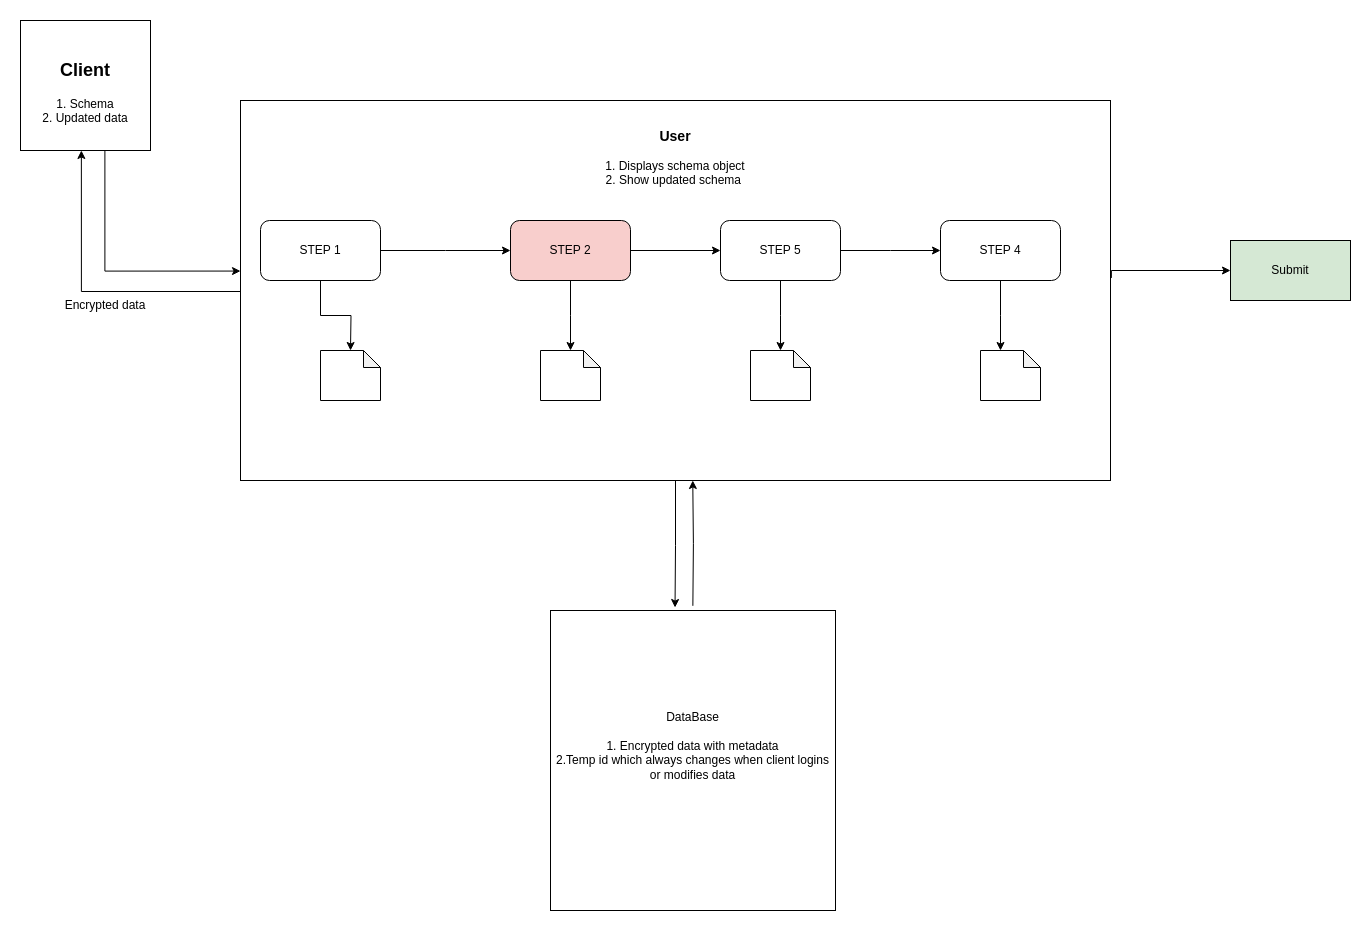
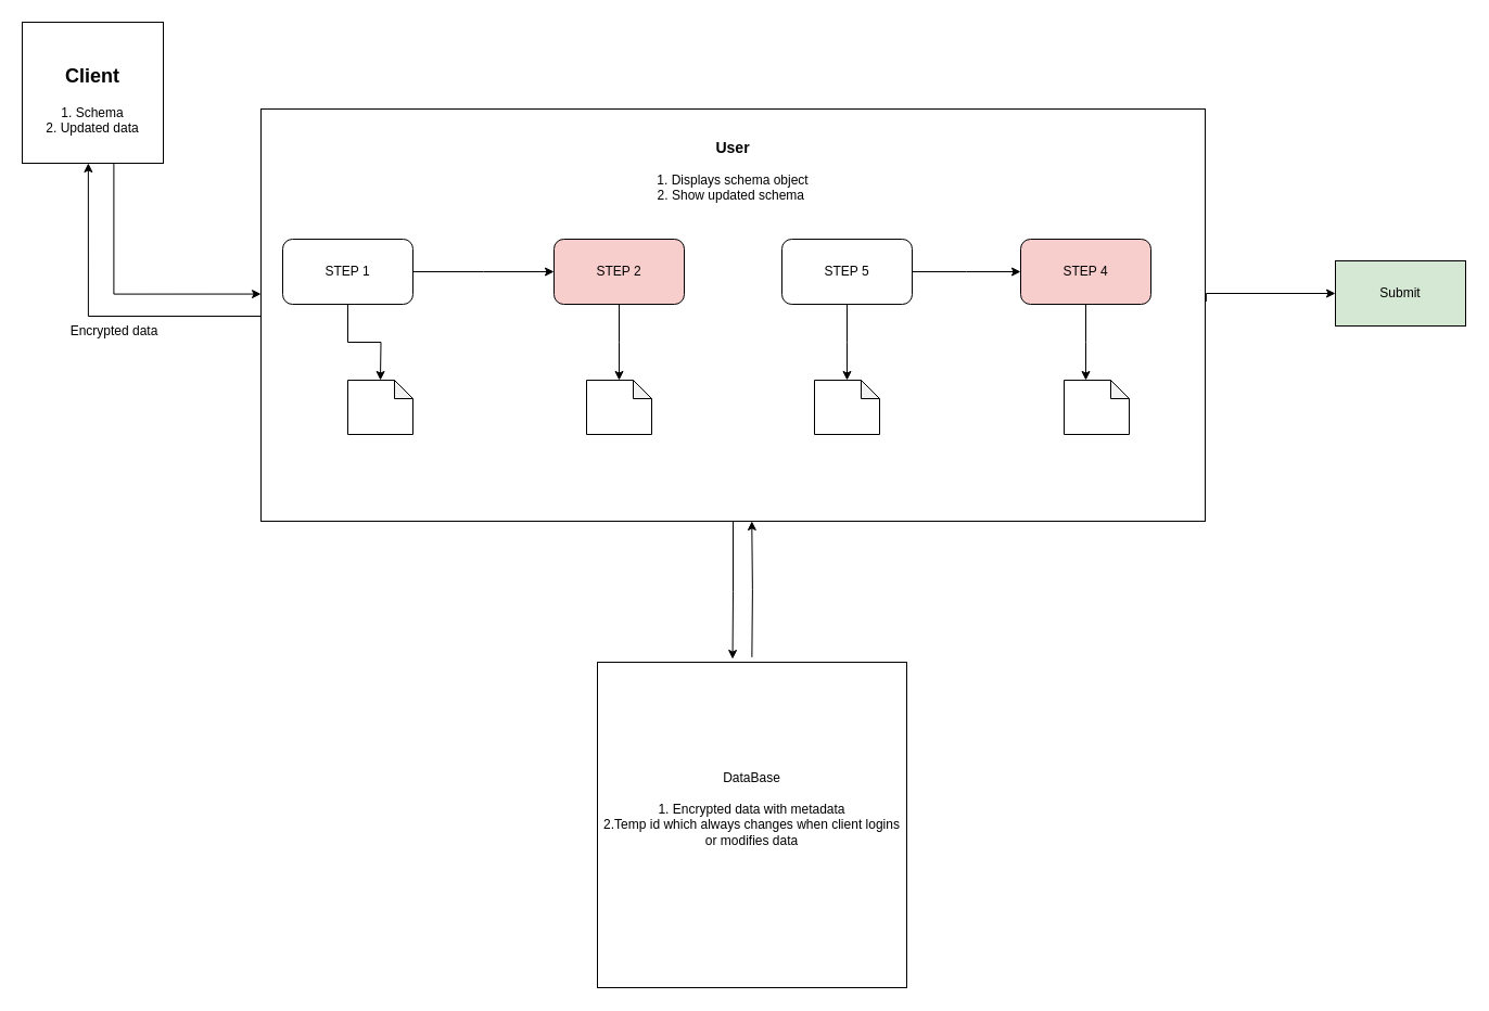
  <mxCell id="0" />
  <mxCell id="1" parent="0" />
  <mxCell id="2" value="" style="edgeStyle=orthogonalEdgeStyle;rounded=0;orthogonalLoop=1;jettySize=auto;html=1;" edge="1" parent="1" source="4"><mxGeometry relative="1" as="geometry"><mxPoint x="510" y="250" as="targetPoint" /></mxGeometry></mxCell>
  <mxCell id="3" style="edgeStyle=orthogonalEdgeStyle;rounded=0;orthogonalLoop=1;jettySize=auto;html=1;" edge="1" parent="1" source="4"><mxGeometry relative="1" as="geometry"><mxPoint x="350" y="350" as="targetPoint" /></mxGeometry></mxCell>
  <mxCell id="4" value="STEP 1" style="rounded=1;whiteSpace=wrap;html=1;" vertex="1" parent="1"><mxGeometry x="260" y="220" width="120" height="60" as="geometry" /></mxCell>
- <mxCell id="5" value="" style="edgeStyle=orthogonalEdgeStyle;rounded=0;orthogonalLoop=1;jettySize=auto;html=1;" edge="1" parent="1" source="7" target="11"><mxGeometry relative="1" as="geometry" /></mxCell>
  <mxCell id="6" style="edgeStyle=orthogonalEdgeStyle;rounded=0;orthogonalLoop=1;jettySize=auto;html=1;" edge="1" parent="1" source="7"><mxGeometry relative="1" as="geometry"><mxPoint x="570" y="350" as="targetPoint" /></mxGeometry></mxCell>
  <mxCell id="7" value="STEP 2" style="rounded=1;whiteSpace=wrap;html=1;fillColor=#f8cecc;" vertex="1" parent="1"><mxGeometry x="510" y="220" width="120" height="60" as="geometry" /></mxCell>
  <mxCell id="8" value="&lt;h3&gt;User&lt;/h3&gt;1. Displays schema object&lt;br&gt;2. Show updated schema&amp;nbsp;" style="text;html=1;strokeColor=none;fillColor=none;align=center;verticalAlign=middle;whiteSpace=wrap;rounded=0;" vertex="1" parent="1"><mxGeometry x="470" y="110" width="410" height="80" as="geometry" /></mxCell>
  <mxCell id="9" value="" style="edgeStyle=orthogonalEdgeStyle;rounded=0;orthogonalLoop=1;jettySize=auto;html=1;" edge="1" parent="1" source="11"><mxGeometry relative="1" as="geometry"><mxPoint x="940" y="250" as="targetPoint" /></mxGeometry></mxCell>
  <mxCell id="10" style="edgeStyle=orthogonalEdgeStyle;rounded=0;orthogonalLoop=1;jettySize=auto;html=1;" edge="1" parent="1" source="11"><mxGeometry relative="1" as="geometry"><mxPoint x="780" y="350" as="targetPoint" /></mxGeometry></mxCell>
  <mxCell id="11" value="STEP 5" style="rounded=1;whiteSpace=wrap;html=1;" vertex="1" parent="1"><mxGeometry x="720" y="220" width="120" height="60" as="geometry" /></mxCell>
  <mxCell id="12" style="edgeStyle=orthogonalEdgeStyle;rounded=0;orthogonalLoop=1;jettySize=auto;html=1;" edge="1" parent="1" source="13"><mxGeometry relative="1" as="geometry"><mxPoint x="1000" y="350" as="targetPoint" /></mxGeometry></mxCell>
- <mxCell id="13" value="STEP 4" style="rounded=1;whiteSpace=wrap;html=1;" vertex="1" parent="1"><mxGeometry x="940" y="220" width="120" height="60" as="geometry" /></mxCell>
+ <mxCell id="13" value="STEP 4" style="rounded=1;whiteSpace=wrap;html=1;fillColor=#f8cecc;" vertex="1" parent="1"><mxGeometry x="940" y="220" width="120" height="60" as="geometry" /></mxCell>
  <mxCell id="14" value="" style="shape=note;whiteSpace=wrap;html=1;backgroundOutline=1;darkOpacity=0.05;size=17;" vertex="1" parent="1"><mxGeometry x="320" y="350" width="60" height="50" as="geometry" /></mxCell>
  <mxCell id="15" value="" style="shape=note;whiteSpace=wrap;html=1;backgroundOutline=1;darkOpacity=0.05;size=17;" vertex="1" parent="1"><mxGeometry x="980" y="350" width="60" height="50" as="geometry" /></mxCell>
  <mxCell id="16" value="" style="shape=note;whiteSpace=wrap;html=1;backgroundOutline=1;darkOpacity=0.05;size=17;" vertex="1" parent="1"><mxGeometry x="750" y="350" width="60" height="50" as="geometry" /></mxCell>
  <mxCell id="17" value="" style="shape=note;whiteSpace=wrap;html=1;backgroundOutline=1;darkOpacity=0.05;size=17;" vertex="1" parent="1"><mxGeometry x="540" y="350" width="60" height="50" as="geometry" /></mxCell>
  <mxCell id="18" style="edgeStyle=orthogonalEdgeStyle;rounded=0;orthogonalLoop=1;jettySize=auto;html=1;entryX=-0.005;entryY=0.463;entryDx=0;entryDy=0;entryPerimeter=0;exitX=0.5;exitY=1;exitDx=0;exitDy=0;" edge="1" parent="1"><mxGeometry relative="1" as="geometry"><mxPoint x="240" y="270.57" as="targetPoint" /><mxPoint x="89.35" y="150" as="sourcePoint" /><Array as="points"><mxPoint x="104.35" y="150" /><mxPoint x="104.35" y="271" /></Array></mxGeometry></mxCell>
  <mxCell id="19" value="&lt;h2&gt;&lt;b&gt;Client&lt;/b&gt;&lt;/h2&gt;1. Schema&lt;br&gt;2. Updated data" style="whiteSpace=wrap;html=1;aspect=fixed;" vertex="1" parent="1"><mxGeometry x="20" y="20" width="130" height="130" as="geometry" /></mxCell>
  <mxCell id="20" style="edgeStyle=orthogonalEdgeStyle;rounded=0;orthogonalLoop=1;jettySize=auto;html=1;exitX=1.001;exitY=0.467;exitDx=0;exitDy=0;exitPerimeter=0;" edge="1" parent="1" source="23"><mxGeometry relative="1" as="geometry"><mxPoint x="1230" y="270" as="targetPoint" /><Array as="points"><mxPoint x="1111" y="270" /></Array></mxGeometry></mxCell>
  <mxCell id="21" style="edgeStyle=orthogonalEdgeStyle;rounded=0;orthogonalLoop=1;jettySize=auto;html=1;entryX=0.437;entryY=-0.01;entryDx=0;entryDy=0;entryPerimeter=0;" edge="1" parent="1" source="23" target="24"><mxGeometry relative="1" as="geometry"><mxPoint x="675" y="600" as="targetPoint" /></mxGeometry></mxCell>
  <mxCell id="22" style="edgeStyle=orthogonalEdgeStyle;rounded=0;orthogonalLoop=1;jettySize=auto;html=1;exitX=0;exitY=0.514;exitDx=0;exitDy=0;exitPerimeter=0;" edge="1" parent="1" source="23"><mxGeometry relative="1" as="geometry"><mxPoint x="80.87" y="150" as="targetPoint" /><mxPoint x="240" y="293.97" as="sourcePoint" /><Array as="points"><mxPoint x="81" y="291" /></Array></mxGeometry></mxCell>
  <mxCell id="23" value="" style="rounded=0;whiteSpace=wrap;html=1;fillColor=none;noLabel=0;allowArrows=1;autosize=0;" vertex="1" parent="1"><mxGeometry x="240" y="100" width="870" height="380" as="geometry" /></mxCell>
  <mxCell id="24" value="&lt;div style=&quot;&quot;&gt;DataBase&lt;/div&gt;&lt;div style=&quot;&quot;&gt;&lt;br&gt;&lt;/div&gt;&lt;div style=&quot;&quot;&gt;1. Encrypted data with metadata&lt;br&gt;2.Temp id which always changes when client logins or modifies data&lt;/div&gt;&lt;div style=&quot;&quot;&gt;&lt;br&gt;&lt;/div&gt;&lt;div style=&quot;&quot;&gt;&lt;br&gt;&lt;/div&gt;" style="rounded=0;whiteSpace=wrap;html=1;align=center;" vertex="1" parent="1"><mxGeometry x="550" y="610" width="285" height="300" as="geometry" /></mxCell>
  <mxCell id="25" style="edgeStyle=orthogonalEdgeStyle;rounded=0;orthogonalLoop=1;jettySize=auto;html=1;entryX=0.52;entryY=1.012;entryDx=0;entryDy=0;entryPerimeter=0;" edge="1" parent="1"><mxGeometry relative="1" as="geometry"><mxPoint x="692.369" y="605.32" as="sourcePoint" /><mxPoint x="692.28" y="480" as="targetPoint" /></mxGeometry></mxCell>
  <mxCell id="26" value="Submit" style="rounded=0;whiteSpace=wrap;html=1;fillColor=#d5e8d4;" vertex="1" parent="1"><mxGeometry x="1230" y="240" width="120" height="60" as="geometry" /></mxCell>
  <mxCell id="27" value="Encrypted data" style="text;html=1;strokeColor=none;fillColor=none;align=center;verticalAlign=middle;whiteSpace=wrap;rounded=0;" vertex="1" parent="1"><mxGeometry x="25" y="290" width="160" height="30" as="geometry" /></mxCell>
